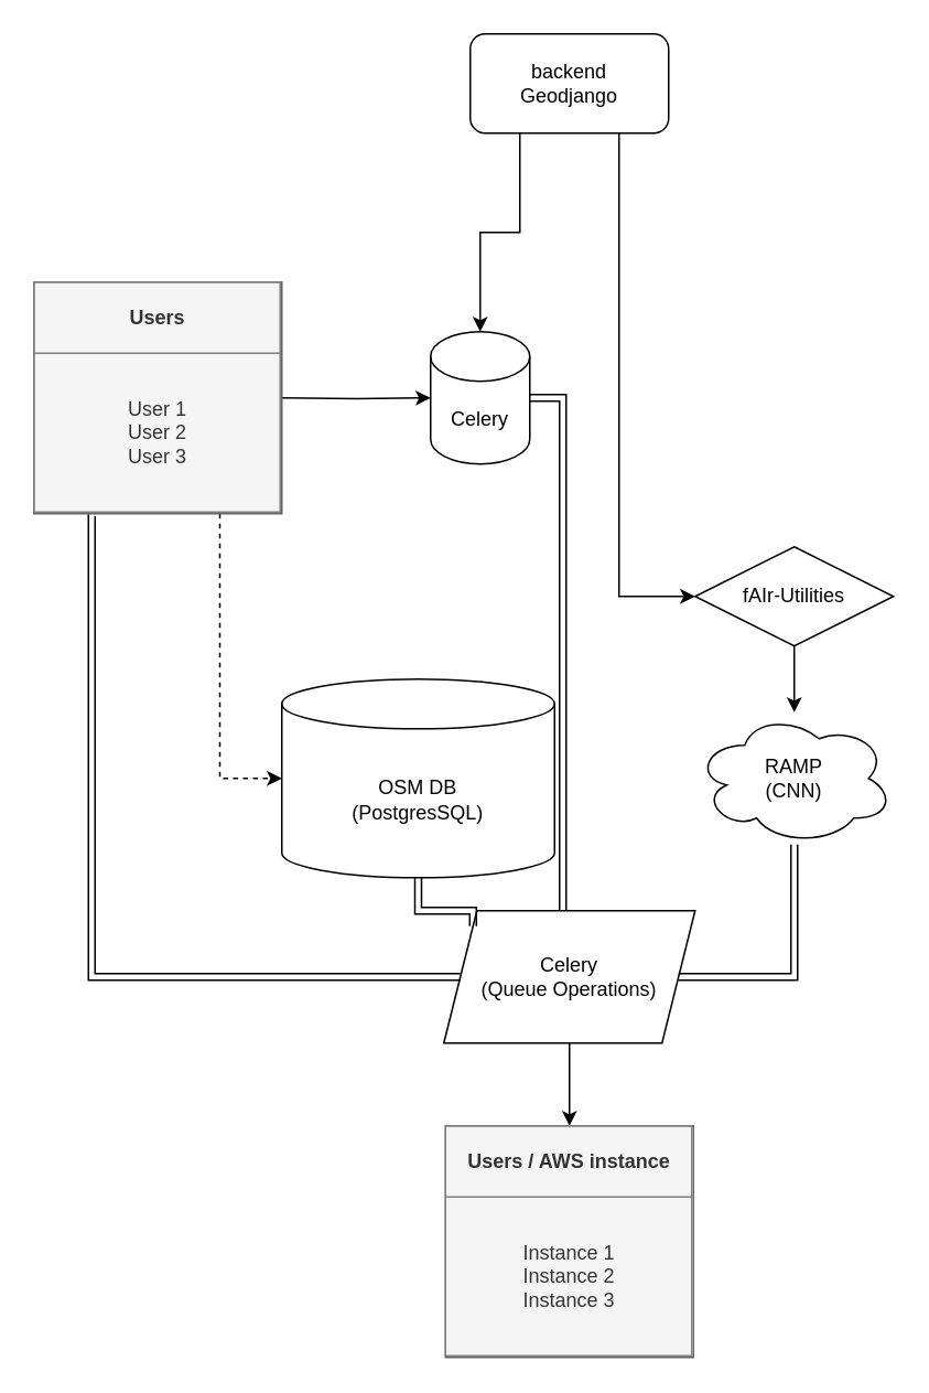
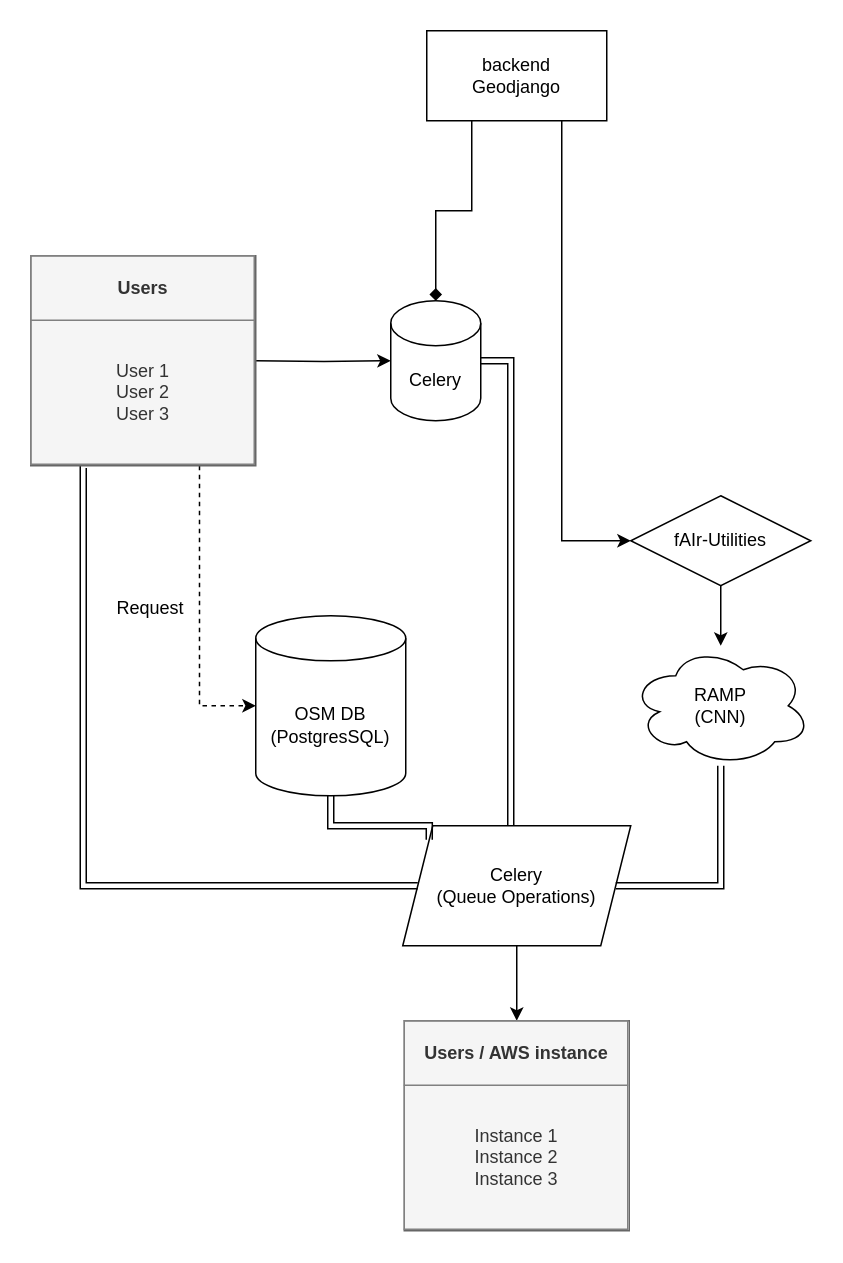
  <mxCell id="0" />
  <mxCell id="1" parent="0" />
- <mxCell id="2" style="edgeStyle=orthogonalEdgeStyle;rounded=0;orthogonalLoop=1;jettySize=auto;html=1;entryX=0.5;entryY=0;entryDx=0;entryDy=0;entryPerimeter=0;exitX=0.25;exitY=1;exitDx=0;exitDy=0;" edge="1" parent="1" source="4" target="7"><mxGeometry relative="1" as="geometry" /></mxCell>
+ <mxCell id="2" style="edgeStyle=orthogonalEdgeStyle;rounded=0;orthogonalLoop=1;jettySize=auto;html=1;entryX=0.5;entryY=0;entryDx=0;entryDy=0;entryPerimeter=0;exitX=0.25;exitY=1;exitDx=0;exitDy=0;endArrow=diamond;" edge="1" parent="1" source="4" target="7"><mxGeometry relative="1" as="geometry" /></mxCell>
  <mxCell id="3" style="edgeStyle=orthogonalEdgeStyle;rounded=0;orthogonalLoop=1;jettySize=auto;html=1;entryX=0;entryY=0.5;entryDx=0;entryDy=0;exitX=0.75;exitY=1;exitDx=0;exitDy=0;" edge="1" parent="1" source="4" target="6"><mxGeometry relative="1" as="geometry" /></mxCell>
- <mxCell id="4" value="backend&lt;br&gt;Geodjango" style="rounded=1;whiteSpace=wrap;html=1;" vertex="1" parent="1"><mxGeometry x="284" y="20" width="120" height="60" as="geometry" /></mxCell>
+ <mxCell id="4" value="backend&lt;br&gt;Geodjango" style="whiteSpace=wrap;html=1;rounded=0;" vertex="1" parent="1"><mxGeometry x="284" y="20" width="120" height="60" as="geometry" /></mxCell>
  <mxCell id="5" value="" style="edgeStyle=orthogonalEdgeStyle;rounded=0;orthogonalLoop=1;jettySize=auto;html=1;" edge="1" parent="1" source="6" target="12"><mxGeometry relative="1" as="geometry" /></mxCell>
  <mxCell id="6" value="fAIr-Utilities" style="rhombus;whiteSpace=wrap;html=1;" vertex="1" parent="1"><mxGeometry x="420" y="330" width="120" height="60" as="geometry" /></mxCell>
  <mxCell id="7" value="Celery" style="shape=cylinder3;whiteSpace=wrap;html=1;boundedLbl=1;backgroundOutline=1;size=15;" vertex="1" parent="1"><mxGeometry x="260" y="200" width="60" height="80" as="geometry" /></mxCell>
  <mxCell id="8" value="" style="edgeStyle=orthogonalEdgeStyle;rounded=0;orthogonalLoop=1;jettySize=auto;html=1;shape=link;" edge="1" parent="1" source="10" target="7"><mxGeometry relative="1" as="geometry"><Array as="points"><mxPoint x="340" y="240" /></Array></mxGeometry></mxCell>
  <mxCell id="9" value="" style="edgeStyle=orthogonalEdgeStyle;rounded=0;orthogonalLoop=1;jettySize=auto;html=1;" edge="1" parent="1" source="10" target="20"><mxGeometry relative="1" as="geometry" /></mxCell>
  <mxCell id="10" value="Celery&lt;br&gt;(Queue Operations)" style="shape=parallelogram;perimeter=parallelogramPerimeter;whiteSpace=wrap;html=1;fixedSize=1;" vertex="1" parent="1"><mxGeometry x="268" y="550" width="152" height="80" as="geometry" /></mxCell>
  <mxCell id="11" style="edgeStyle=orthogonalEdgeStyle;rounded=0;orthogonalLoop=1;jettySize=auto;html=1;entryX=1;entryY=0.5;entryDx=0;entryDy=0;shape=link;" edge="1" parent="1" source="12" target="10"><mxGeometry relative="1" as="geometry"><Array as="points"><mxPoint x="480" y="590" /></Array></mxGeometry></mxCell>
  <mxCell id="12" value="RAMP&lt;br&gt;(CNN)" style="ellipse;shape=cloud;whiteSpace=wrap;html=1;" vertex="1" parent="1"><mxGeometry x="420" y="430" width="120" height="80" as="geometry" /></mxCell>
  <mxCell id="13" style="edgeStyle=orthogonalEdgeStyle;rounded=0;orthogonalLoop=1;jettySize=auto;html=1;exitX=0.5;exitY=1;exitDx=0;exitDy=0;exitPerimeter=0;entryX=0;entryY=0;entryDx=0;entryDy=0;shape=link;" edge="1" parent="1" source="14" target="10"><mxGeometry relative="1" as="geometry" /></mxCell>
- <mxCell id="14" value="OSM DB&lt;br&gt;(PostgresSQL)" style="shape=cylinder3;whiteSpace=wrap;html=1;boundedLbl=1;backgroundOutline=1;size=15;" vertex="1" parent="1"><mxGeometry x="170" y="410" width="165" height="120" as="geometry" /></mxCell>
+ <mxCell id="14" value="OSM DB&lt;br&gt;(PostgresSQL)" style="shape=cylinder3;whiteSpace=wrap;html=1;boundedLbl=1;backgroundOutline=1;size=15;" vertex="1" parent="1"><mxGeometry x="170" y="410" width="100" height="120" as="geometry" /></mxCell>
  <mxCell id="15" style="edgeStyle=orthogonalEdgeStyle;rounded=0;orthogonalLoop=1;jettySize=auto;html=1;entryX=0;entryY=0.5;entryDx=0;entryDy=0;entryPerimeter=0;" edge="1" parent="1" target="7"><mxGeometry relative="1" as="geometry"><mxPoint x="170" y="240" as="sourcePoint" /></mxGeometry></mxCell>
  <mxCell id="16" style="edgeStyle=orthogonalEdgeStyle;rounded=0;orthogonalLoop=1;jettySize=auto;html=1;exitX=0.25;exitY=1;exitDx=0;exitDy=0;entryX=0;entryY=0.5;entryDx=0;entryDy=0;shape=link;" edge="1" parent="1" target="10"><mxGeometry relative="1" as="geometry"><mxPoint x="57.5" y="310" as="sourcePoint" /><Array as="points"><mxPoint x="55" y="590" /></Array></mxGeometry></mxCell>
+ <mxCell id="17" value="Request" style="text;html=1;strokeColor=none;fillColor=none;align=center;verticalAlign=middle;whiteSpace=wrap;rounded=0;labelBorderColor=none;" vertex="1" parent="1"><mxGeometry x="70" y="390" width="60" height="30" as="geometry" /></mxCell>
  <mxCell id="18" style="edgeStyle=orthogonalEdgeStyle;rounded=0;orthogonalLoop=1;jettySize=auto;html=1;exitX=0.75;exitY=1;exitDx=0;exitDy=0;entryX=0;entryY=0.5;entryDx=0;entryDy=0;entryPerimeter=0;dashed=1;" edge="1" parent="1" source="19" target="14"><mxGeometry relative="1" as="geometry" /></mxCell>
  <mxCell id="19" value="&lt;table border=&quot;1&quot; width=&quot;100%&quot; height=&quot;100%&quot; cellpadding=&quot;4&quot; style=&quot;width:100%;height:100%;border-collapse:collapse;&quot;&gt;&lt;tbody&gt;&lt;tr&gt;&lt;th align=&quot;center&quot;&gt;Users&lt;/th&gt;&lt;/tr&gt;&lt;tr&gt;&lt;td align=&quot;center&quot;&gt;User 1&lt;br&gt;User 2&lt;br&gt;User 3&lt;/td&gt;&lt;/tr&gt;&lt;/tbody&gt;&lt;/table&gt;" style="text;html=1;whiteSpace=wrap;strokeColor=#666666;fillColor=#f5f5f5;overflow=fill;fontColor=#333333;" vertex="1" parent="1"><mxGeometry x="20" y="170" width="150" height="140" as="geometry" /></mxCell>
  <mxCell id="20" value="&lt;table border=&quot;1&quot; width=&quot;100%&quot; height=&quot;100%&quot; cellpadding=&quot;4&quot; style=&quot;width:100%;height:100%;border-collapse:collapse;&quot;&gt;&lt;tbody&gt;&lt;tr&gt;&lt;th align=&quot;center&quot;&gt;Users / AWS instance&lt;/th&gt;&lt;/tr&gt;&lt;tr&gt;&lt;td align=&quot;center&quot;&gt;Instance 1&lt;br&gt;Instance 2&lt;br&gt;Instance 3&lt;/td&gt;&lt;/tr&gt;&lt;/tbody&gt;&lt;/table&gt;" style="text;html=1;whiteSpace=wrap;strokeColor=#666666;fillColor=#f5f5f5;overflow=fill;fontColor=#333333;" vertex="1" parent="1"><mxGeometry x="269" y="680" width="150" height="140" as="geometry" /></mxCell>
